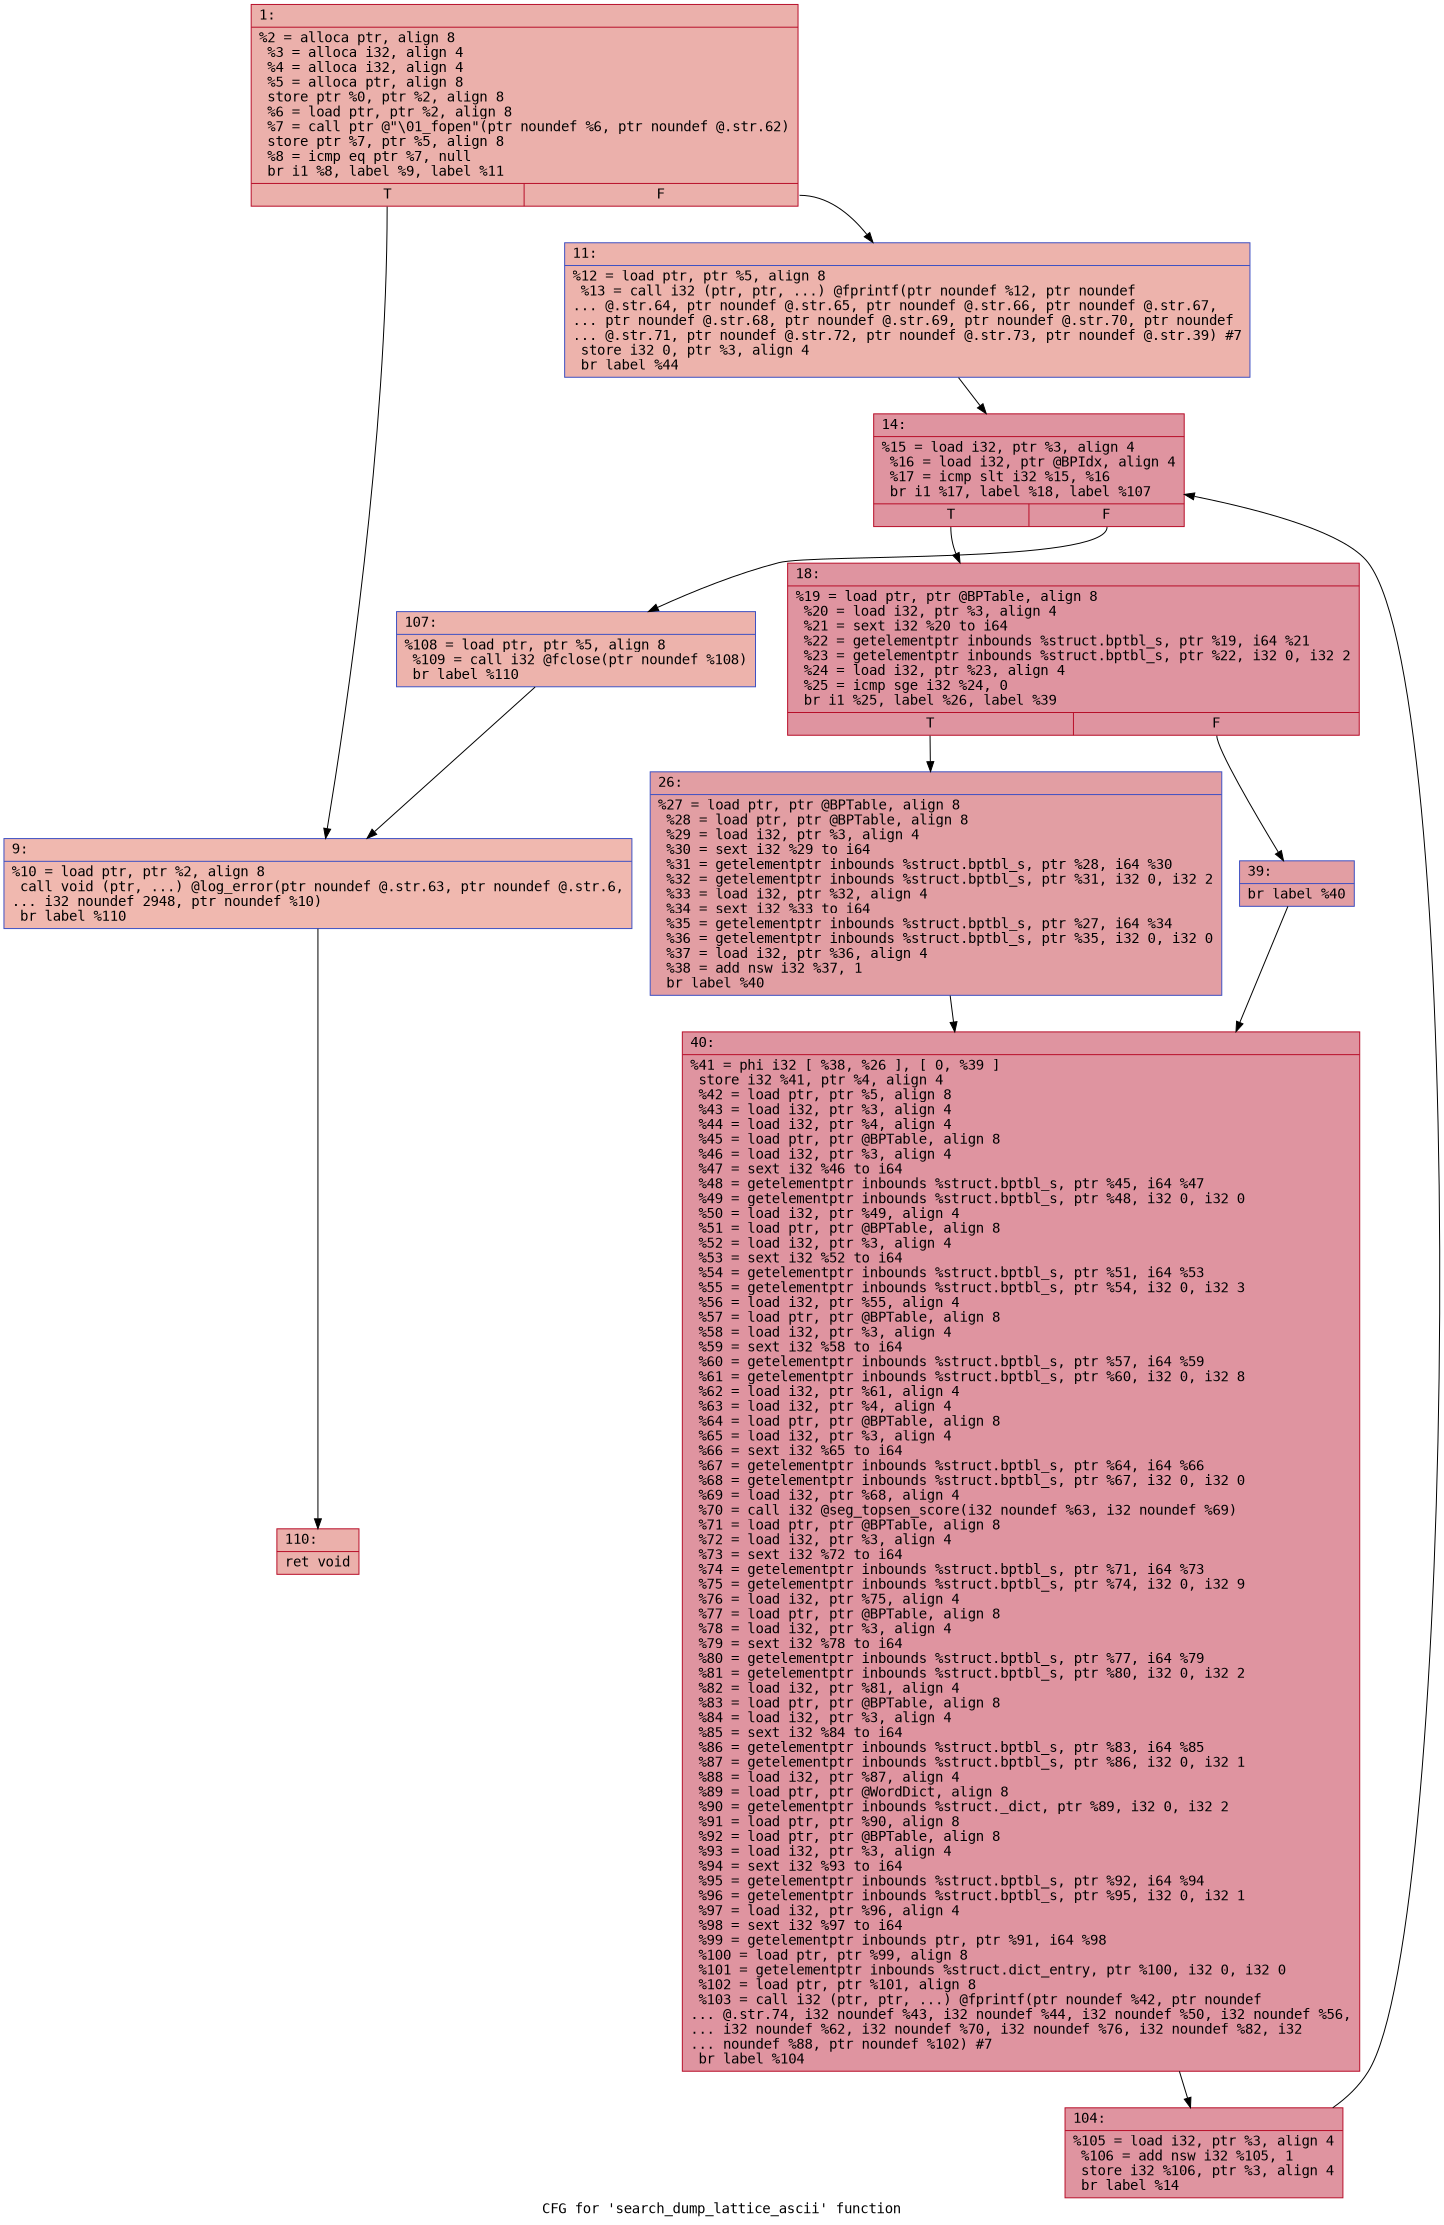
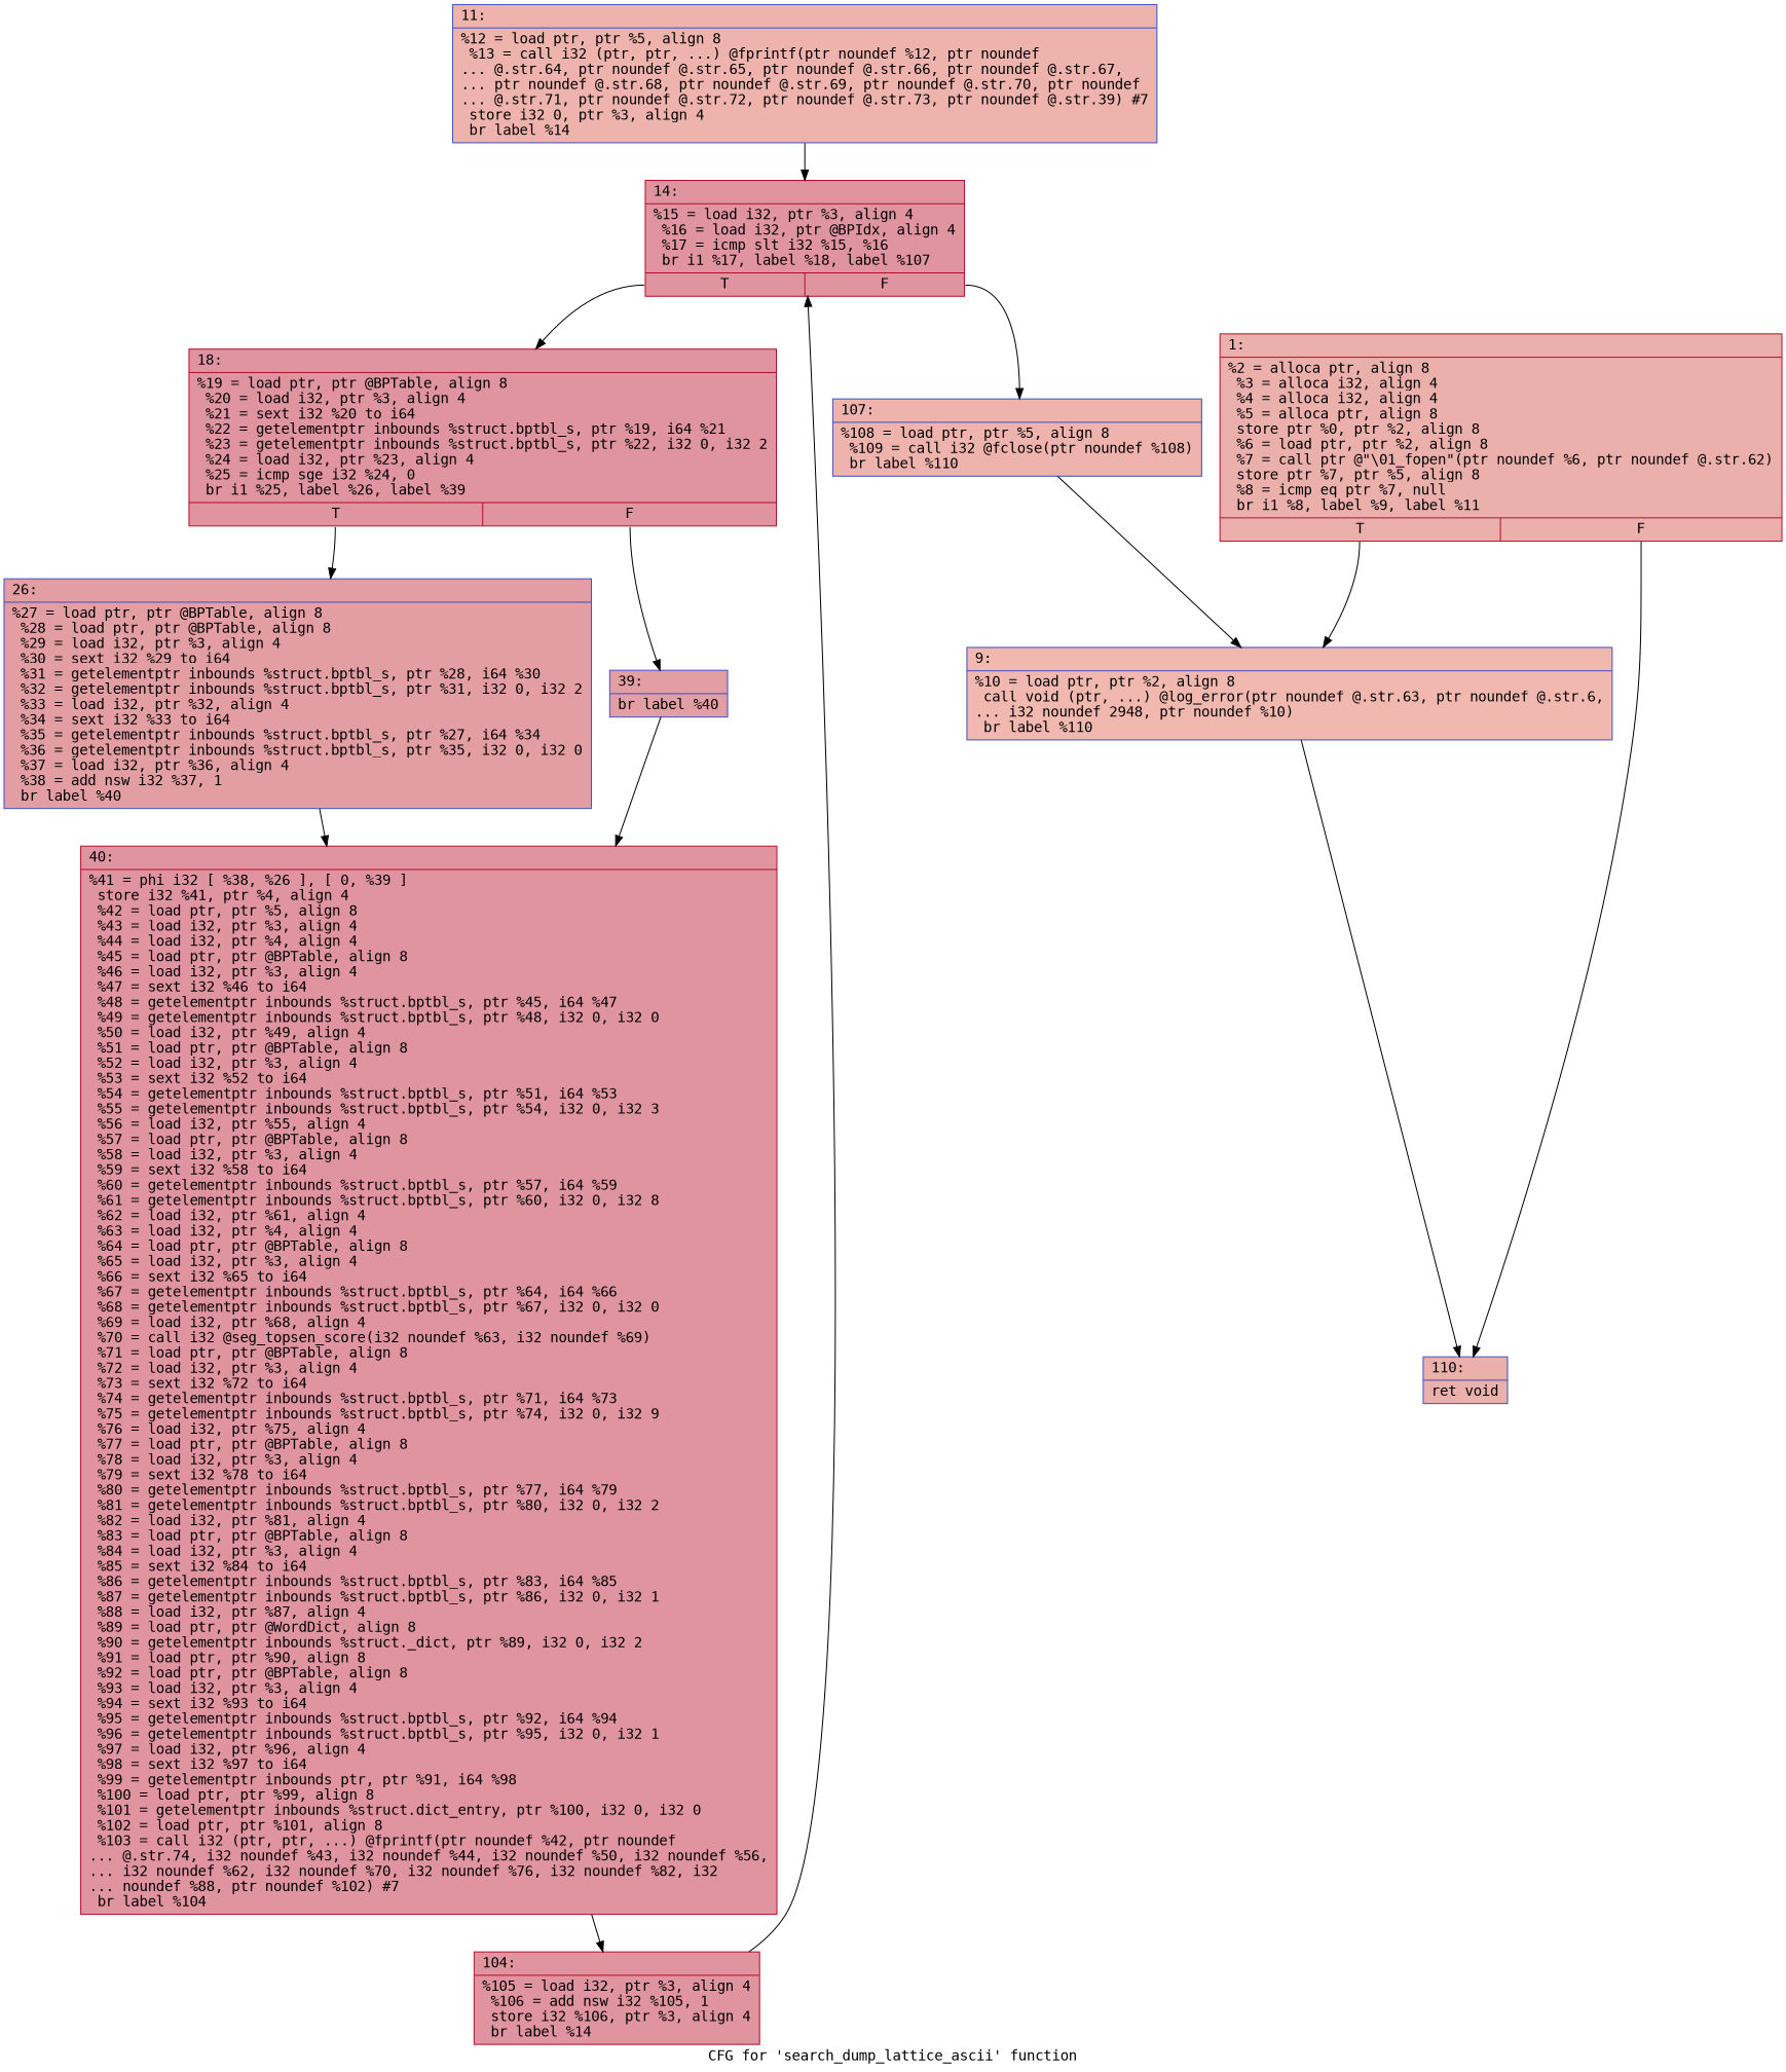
  digraph {
    fontname="DejaVu Sans Mono"
    label="CFG for 'search_dump_lattice_ascii' function"
    node [color="#3d50c3ff" fillcolor="#b70d2870" fontname="DejaVu Sans Mono" shape=record style=filled]
    edge [fontname="DejaVu Sans Mono"]
    n1 [color="#b70d28ff" fillcolor="#d24b4070" label="{1:\l|  %2 = alloca ptr, align 8\l  %3 = alloca i32, align 4\l  %4 = alloca i32, align 4\l  %5 = alloca ptr, align 8\l  store ptr %0, ptr %2, align 8\l  %6 = load ptr, ptr %2, align 8\l  %7 = call ptr @\"\\01_fopen\"(ptr noundef %6, ptr noundef @.str.62)\l  store ptr %7, ptr %5, align 8\l  %8 = icmp eq ptr %7, null\l  br i1 %8, label %9, label %11\l|{<s0>T|<s1>F}}"]
    n2 [fillcolor="#dc5d4a70" label="{9:\l|  %10 = load ptr, ptr %2, align 8\l  call void (ptr, ...) @log_error(ptr noundef @.str.63, ptr noundef @.str.6,\l... i32 noundef 2948, ptr noundef %10)\l  br label %110\l}"]
-   n3 [fillcolor="#d6524470" label="{11:\l|  %12 = load ptr, ptr %5, align 8\l  %13 = call i32 (ptr, ptr, ...) @fprintf(ptr noundef %12, ptr noundef\l... @.str.64, ptr noundef @.str.65, ptr noundef @.str.66, ptr noundef @.str.67,\l... ptr noundef @.str.68, ptr noundef @.str.69, ptr noundef @.str.70, ptr noundef\l... @.str.71, ptr noundef @.str.72, ptr noundef @.str.73, ptr noundef @.str.39) #7\l  store i32 0, ptr %3, align 4\l  br label %44\l}"]
-   n4 [color="#b70d28ff" fillcolor="#d24b4070" label="{110:\l|  ret void\l}"]
+   n3 [fillcolor="#d6524470" label="{11:\l|  %12 = load ptr, ptr %5, align 8\l  %13 = call i32 (ptr, ptr, ...) @fprintf(ptr noundef %12, ptr noundef\l... @.str.64, ptr noundef @.str.65, ptr noundef @.str.66, ptr noundef @.str.67,\l... ptr noundef @.str.68, ptr noundef @.str.69, ptr noundef @.str.70, ptr noundef\l... @.str.71, ptr noundef @.str.72, ptr noundef @.str.73, ptr noundef @.str.39) #7\l  store i32 0, ptr %3, align 4\l  br label %14\l}"]
+   n4 [fillcolor="#d24b4070" label="{110:\l|  ret void\l}"]
    n5 [color="#b70d28ff" label="{14:\l|  %15 = load i32, ptr %3, align 4\l  %16 = load i32, ptr @BPIdx, align 4\l  %17 = icmp slt i32 %15, %16\l  br i1 %17, label %18, label %107\l|{<s0>T|<s1>F}}"]
    n6 [color="#b70d28ff" label="{18:\l|  %19 = load ptr, ptr @BPTable, align 8\l  %20 = load i32, ptr %3, align 4\l  %21 = sext i32 %20 to i64\l  %22 = getelementptr inbounds %struct.bptbl_s, ptr %19, i64 %21\l  %23 = getelementptr inbounds %struct.bptbl_s, ptr %22, i32 0, i32 2\l  %24 = load i32, ptr %23, align 4\l  %25 = icmp sge i32 %24, 0\l  br i1 %25, label %26, label %39\l|{<s0>T|<s1>F}}"]
    n7 [fillcolor="#d6524470" label="{107:\l|  %108 = load ptr, ptr %5, align 8\l  %109 = call i32 @fclose(ptr noundef %108)\l  br label %110\l}"]
    n8 [fillcolor="#be242e70" label="{26:\l|  %27 = load ptr, ptr @BPTable, align 8\l  %28 = load ptr, ptr @BPTable, align 8\l  %29 = load i32, ptr %3, align 4\l  %30 = sext i32 %29 to i64\l  %31 = getelementptr inbounds %struct.bptbl_s, ptr %28, i64 %30\l  %32 = getelementptr inbounds %struct.bptbl_s, ptr %31, i32 0, i32 2\l  %33 = load i32, ptr %32, align 4\l  %34 = sext i32 %33 to i64\l  %35 = getelementptr inbounds %struct.bptbl_s, ptr %27, i64 %34\l  %36 = getelementptr inbounds %struct.bptbl_s, ptr %35, i32 0, i32 0\l  %37 = load i32, ptr %36, align 4\l  %38 = add nsw i32 %37, 1\l  br label %40\l}"]
    n9 [fillcolor="#be242e70" label="{39:\l|  br label %40\l}"]
    n10 [color="#b70d28ff" label="{40:\l|  %41 = phi i32 [ %38, %26 ], [ 0, %39 ]\l  store i32 %41, ptr %4, align 4\l  %42 = load ptr, ptr %5, align 8\l  %43 = load i32, ptr %3, align 4\l  %44 = load i32, ptr %4, align 4\l  %45 = load ptr, ptr @BPTable, align 8\l  %46 = load i32, ptr %3, align 4\l  %47 = sext i32 %46 to i64\l  %48 = getelementptr inbounds %struct.bptbl_s, ptr %45, i64 %47\l  %49 = getelementptr inbounds %struct.bptbl_s, ptr %48, i32 0, i32 0\l  %50 = load i32, ptr %49, align 4\l  %51 = load ptr, ptr @BPTable, align 8\l  %52 = load i32, ptr %3, align 4\l  %53 = sext i32 %52 to i64\l  %54 = getelementptr inbounds %struct.bptbl_s, ptr %51, i64 %53\l  %55 = getelementptr inbounds %struct.bptbl_s, ptr %54, i32 0, i32 3\l  %56 = load i32, ptr %55, align 4\l  %57 = load ptr, ptr @BPTable, align 8\l  %58 = load i32, ptr %3, align 4\l  %59 = sext i32 %58 to i64\l  %60 = getelementptr inbounds %struct.bptbl_s, ptr %57, i64 %59\l  %61 = getelementptr inbounds %struct.bptbl_s, ptr %60, i32 0, i32 8\l  %62 = load i32, ptr %61, align 4\l  %63 = load i32, ptr %4, align 4\l  %64 = load ptr, ptr @BPTable, align 8\l  %65 = load i32, ptr %3, align 4\l  %66 = sext i32 %65 to i64\l  %67 = getelementptr inbounds %struct.bptbl_s, ptr %64, i64 %66\l  %68 = getelementptr inbounds %struct.bptbl_s, ptr %67, i32 0, i32 0\l  %69 = load i32, ptr %68, align 4\l  %70 = call i32 @seg_topsen_score(i32 noundef %63, i32 noundef %69)\l  %71 = load ptr, ptr @BPTable, align 8\l  %72 = load i32, ptr %3, align 4\l  %73 = sext i32 %72 to i64\l  %74 = getelementptr inbounds %struct.bptbl_s, ptr %71, i64 %73\l  %75 = getelementptr inbounds %struct.bptbl_s, ptr %74, i32 0, i32 9\l  %76 = load i32, ptr %75, align 4\l  %77 = load ptr, ptr @BPTable, align 8\l  %78 = load i32, ptr %3, align 4\l  %79 = sext i32 %78 to i64\l  %80 = getelementptr inbounds %struct.bptbl_s, ptr %77, i64 %79\l  %81 = getelementptr inbounds %struct.bptbl_s, ptr %80, i32 0, i32 2\l  %82 = load i32, ptr %81, align 4\l  %83 = load ptr, ptr @BPTable, align 8\l  %84 = load i32, ptr %3, align 4\l  %85 = sext i32 %84 to i64\l  %86 = getelementptr inbounds %struct.bptbl_s, ptr %83, i64 %85\l  %87 = getelementptr inbounds %struct.bptbl_s, ptr %86, i32 0, i32 1\l  %88 = load i32, ptr %87, align 4\l  %89 = load ptr, ptr @WordDict, align 8\l  %90 = getelementptr inbounds %struct._dict, ptr %89, i32 0, i32 2\l  %91 = load ptr, ptr %90, align 8\l  %92 = load ptr, ptr @BPTable, align 8\l  %93 = load i32, ptr %3, align 4\l  %94 = sext i32 %93 to i64\l  %95 = getelementptr inbounds %struct.bptbl_s, ptr %92, i64 %94\l  %96 = getelementptr inbounds %struct.bptbl_s, ptr %95, i32 0, i32 1\l  %97 = load i32, ptr %96, align 4\l  %98 = sext i32 %97 to i64\l  %99 = getelementptr inbounds ptr, ptr %91, i64 %98\l  %100 = load ptr, ptr %99, align 8\l  %101 = getelementptr inbounds %struct.dict_entry, ptr %100, i32 0, i32 0\l  %102 = load ptr, ptr %101, align 8\l  %103 = call i32 (ptr, ptr, ...) @fprintf(ptr noundef %42, ptr noundef\l... @.str.74, i32 noundef %43, i32 noundef %44, i32 noundef %50, i32 noundef %56,\l... i32 noundef %62, i32 noundef %70, i32 noundef %76, i32 noundef %82, i32\l... noundef %88, ptr noundef %102) #7\l  br label %104\l}"]
    n11 [color="#b70d28ff" label="{104:\l|  %105 = load i32, ptr %3, align 4\l  %106 = add nsw i32 %105, 1\l  store i32 %106, ptr %3, align 4\l  br label %14\l}"]
    n1 -> n2 [tailport=s0]
-   n1 -> n3 [tailport=s1]
+   n1 -> n4 [tailport=s1]
    n2 -> n4
    n3 -> n5
    n5 -> n6 [tailport=s0]
    n5 -> n7 [tailport=s1]
    n6 -> n8 [tailport=s0]
    n6 -> n9 [tailport=s1]
    n7 -> n2
    n8 -> n10
    n9 -> n10
    n10 -> n11
    n11 -> n5
  }
